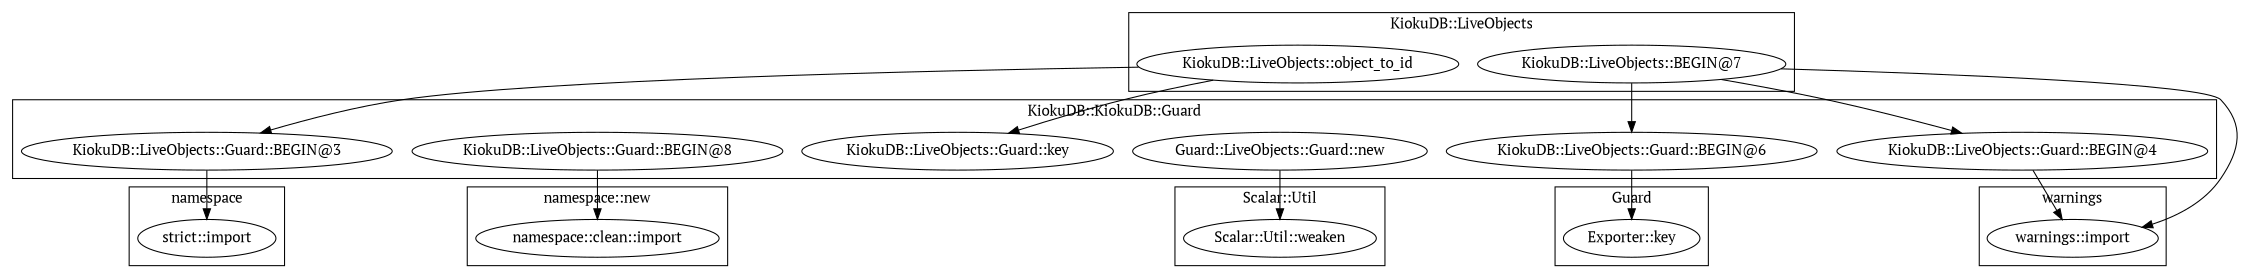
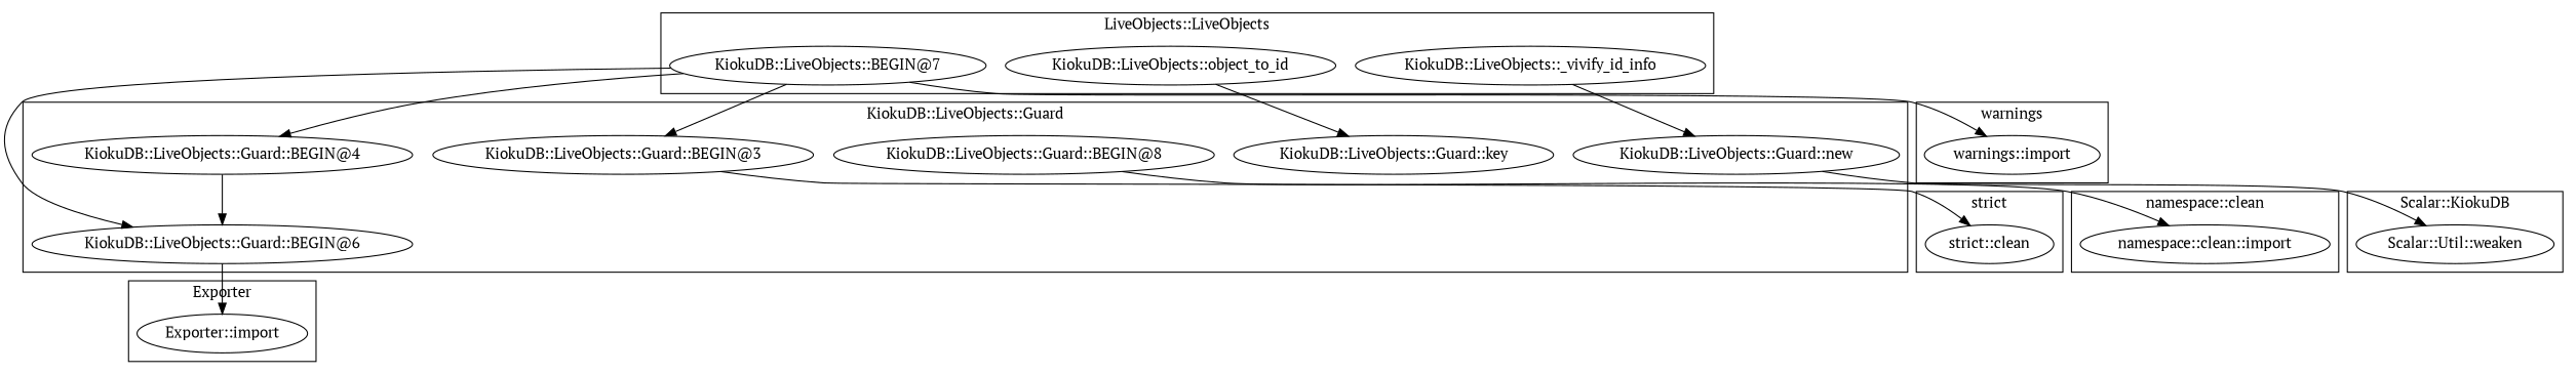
  digraph {
    fontname="PT Serif"
    node [fontname="PT Serif"]
    edge [fontname="PT Serif"]
    "KiokuDB::LiveObjects::Guard::key"
    "KiokuDB::LiveObjects::Guard::BEGIN@3"
    "KiokuDB::LiveObjects::Guard::BEGIN@8"
    "KiokuDB::LiveObjects::Guard::BEGIN@4"
-   "KiokuDB::LiveObjects::Guard::new" [label="Guard::LiveObjects::Guard::new"]
+   "KiokuDB::LiveObjects::Guard::new"
    "KiokuDB::LiveObjects::Guard::BEGIN@6"
-   "Exporter::import" [label="Exporter::key"]
+   "Exporter::import"
    "Scalar::Util::weaken"
+   "KiokuDB::LiveObjects::_vivify_id_info"
    "KiokuDB::LiveObjects::object_to_id"
    "KiokuDB::LiveObjects::BEGIN@7"
    "namespace::clean::import"
    "warnings::import"
-   "strict::import"
+   "strict::import" [label="strict::clean"]
    subgraph cluster_1 {
-     label="KiokuDB::KiokuDB::Guard"
+     label="KiokuDB::LiveObjects::Guard"
      "KiokuDB::LiveObjects::Guard::key"
      "KiokuDB::LiveObjects::Guard::BEGIN@3"
      "KiokuDB::LiveObjects::Guard::BEGIN@8"
      "KiokuDB::LiveObjects::Guard::BEGIN@4"
      "KiokuDB::LiveObjects::Guard::new"
      "KiokuDB::LiveObjects::Guard::BEGIN@6"
    }
    subgraph cluster_2 {
-     label=Guard
+     label=Exporter
      "Exporter::import"
    }
    subgraph cluster_3 {
-     label="Scalar::Util"
+     label="Scalar::KiokuDB"
      "Scalar::Util::weaken"
    }
    subgraph cluster_4 {
-     label="KiokuDB::LiveObjects"
+     label="LiveObjects::LiveObjects"
+     "KiokuDB::LiveObjects::_vivify_id_info"
      "KiokuDB::LiveObjects::object_to_id"
      "KiokuDB::LiveObjects::BEGIN@7"
    }
    subgraph cluster_5 {
-     label="namespace::new"
+     label="namespace::clean"
      "namespace::clean::import"
    }
    subgraph cluster_6 {
      label=warnings
      "warnings::import"
    }
    subgraph cluster_7 {
-     label=namespace
+     label="strict"
      "strict::import"
    }
    "KiokuDB::LiveObjects::Guard::BEGIN@3" -> "strict::import"
    "KiokuDB::LiveObjects::Guard::BEGIN@8" -> "namespace::clean::import"
-   "KiokuDB::LiveObjects::Guard::BEGIN@4" -> "warnings::import"
+   "KiokuDB::LiveObjects::Guard::BEGIN@4" -> "KiokuDB::LiveObjects::Guard::BEGIN@6"
    "KiokuDB::LiveObjects::Guard::new" -> "Scalar::Util::weaken"
    "KiokuDB::LiveObjects::Guard::BEGIN@6" -> "Exporter::import"
+   "KiokuDB::LiveObjects::_vivify_id_info" -> "KiokuDB::LiveObjects::Guard::new"
    "KiokuDB::LiveObjects::object_to_id" -> "KiokuDB::LiveObjects::Guard::key"
-   "KiokuDB::LiveObjects::object_to_id" -> "KiokuDB::LiveObjects::Guard::BEGIN@3"
+   "KiokuDB::LiveObjects::BEGIN@7" -> "KiokuDB::LiveObjects::Guard::BEGIN@3"
    "KiokuDB::LiveObjects::BEGIN@7" -> "KiokuDB::LiveObjects::Guard::BEGIN@4"
    "KiokuDB::LiveObjects::BEGIN@7" -> "KiokuDB::LiveObjects::Guard::BEGIN@6"
    "KiokuDB::LiveObjects::BEGIN@7" -> "warnings::import"
  }
